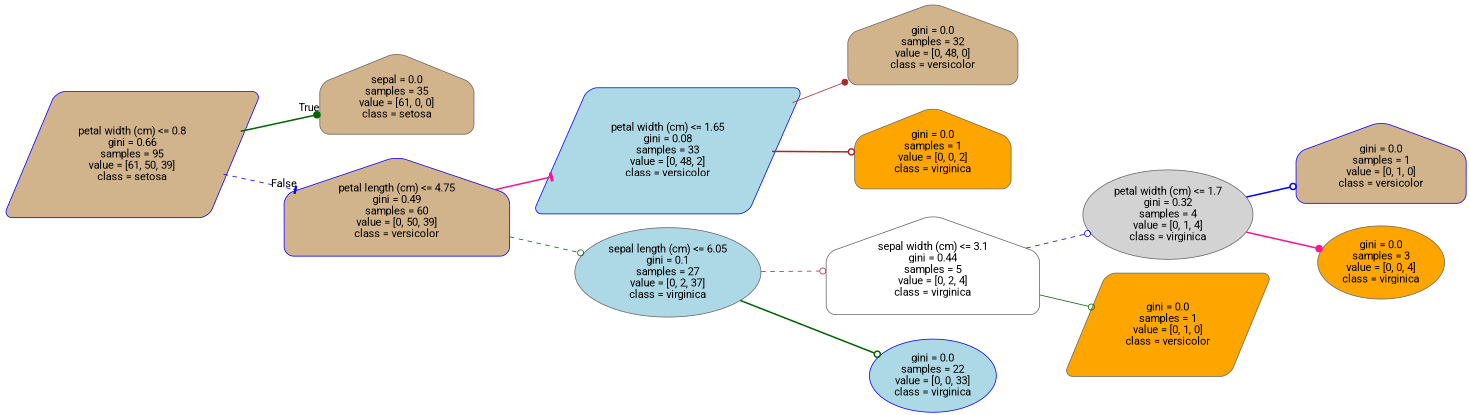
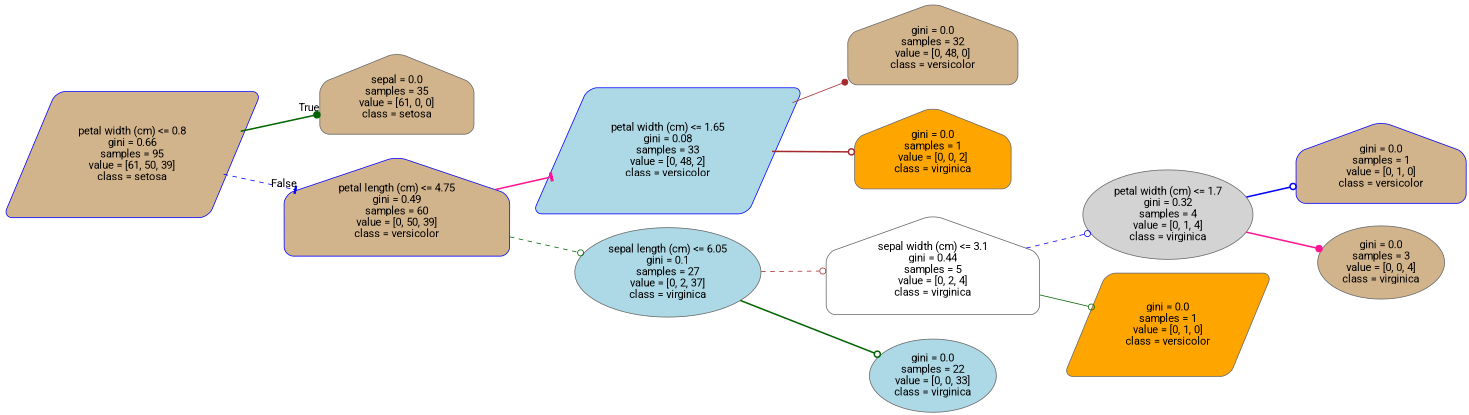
  digraph {
    fontname=Roboto
    rankdir=LR
    node [color=gray40 fillcolor=tan fontname=Roboto shape=house style="filled, rounded"]
    edge [arrowhead=odot color=darkgreen fontname=Roboto style=bold]
    n1 [color=blue label="petal width (cm) <= 0.8\ngini = 0.66\nsamples = 95\nvalue = [61, 50, 39]\nclass = setosa" shape=parallelogram]
    n2 [label="sepal = 0.0\nsamples = 35\nvalue = [61, 0, 0]\nclass = setosa"]
    n3 [color=blue label="petal length (cm) <= 4.75\ngini = 0.49\nsamples = 60\nvalue = [0, 50, 39]\nclass = versicolor"]
    n4 [color=blue fillcolor=lightblue label="petal width (cm) <= 1.65\ngini = 0.08\nsamples = 33\nvalue = [0, 48, 2]\nclass = versicolor" shape=parallelogram]
    n5 [fillcolor=lightblue label="sepal length (cm) <= 6.05\ngini = 0.1\nsamples = 27\nvalue = [0, 2, 37]\nclass = virginica" shape=ellipse]
    n6 [label="gini = 0.0\nsamples = 32\nvalue = [0, 48, 0]\nclass = versicolor"]
    n7 [fillcolor=orange label="gini = 0.0\nsamples = 1\nvalue = [0, 0, 2]\nclass = virginica"]
    n8 [fillcolor=white label="sepal width (cm) <= 3.1\ngini = 0.44\nsamples = 5\nvalue = [0, 2, 4]\nclass = virginica"]
-   n9 [color=blue fillcolor=lightblue label="gini = 0.0\nsamples = 22\nvalue = [0, 0, 33]\nclass = virginica" shape=ellipse]
+   n9 [fillcolor=lightblue label="gini = 0.0\nsamples = 22\nvalue = [0, 0, 33]\nclass = virginica" shape=ellipse]
    n10 [fillcolor=lightgrey label="petal width (cm) <= 1.7\ngini = 0.32\nsamples = 4\nvalue = [0, 1, 4]\nclass = virginica" shape=ellipse]
    n11 [fillcolor=orange label="gini = 0.0\nsamples = 1\nvalue = [0, 1, 0]\nclass = versicolor" shape=parallelogram]
    n12 [color=blue label="gini = 0.0\nsamples = 1\nvalue = [0, 1, 0]\nclass = versicolor"]
-   n13 [fillcolor=orange label="gini = 0.0\nsamples = 3\nvalue = [0, 0, 4]\nclass = virginica" shape=ellipse]
+   n13 [label="gini = 0.0\nsamples = 3\nvalue = [0, 0, 4]\nclass = virginica" shape=ellipse]
    n1 -> n2 [arrowhead=dot headlabel=True labelangle=45 labeldistance=2.5]
    n1 -> n3 [arrowhead=tee color=blue headlabel=False labelangle=-45 labeldistance=2.5 style=dashed]
    n3 -> n4 [arrowhead=tee color=deeppink]
    n3 -> n5 [style=dashed]
    n4 -> n6 [arrowhead=dot color=brown style=solid]
    n4 -> n7 [color=brown]
    n5 -> n8 [color=brown style=dashed]
    n5 -> n9
    n8 -> n10 [color=blue style=dashed]
    n8 -> n11 [style=solid]
    n10 -> n12 [color=blue]
    n10 -> n13 [arrowhead=dot color=deeppink]
  }
